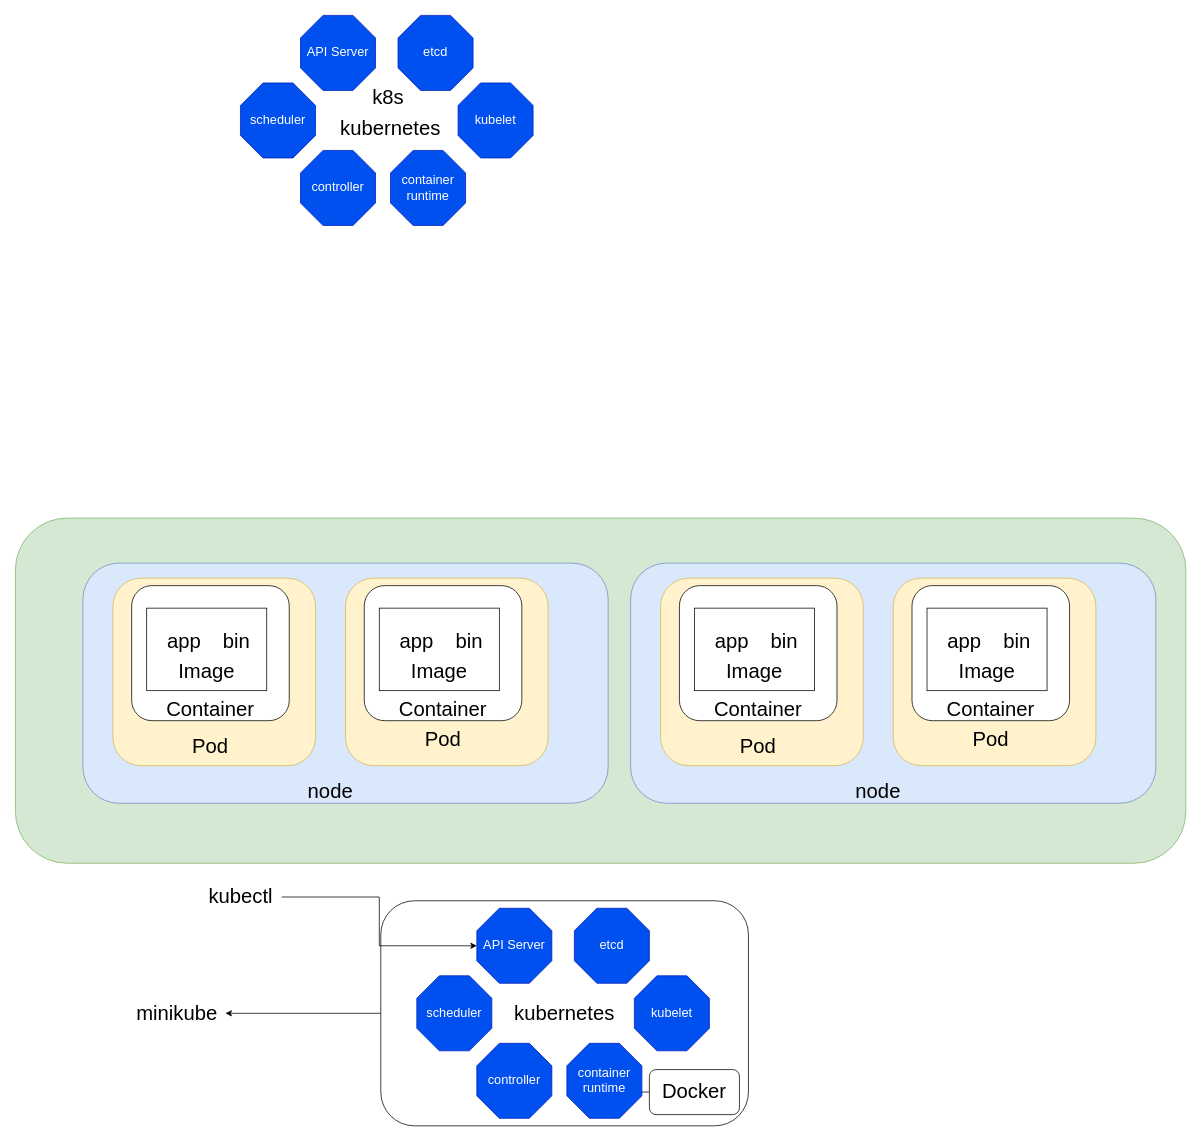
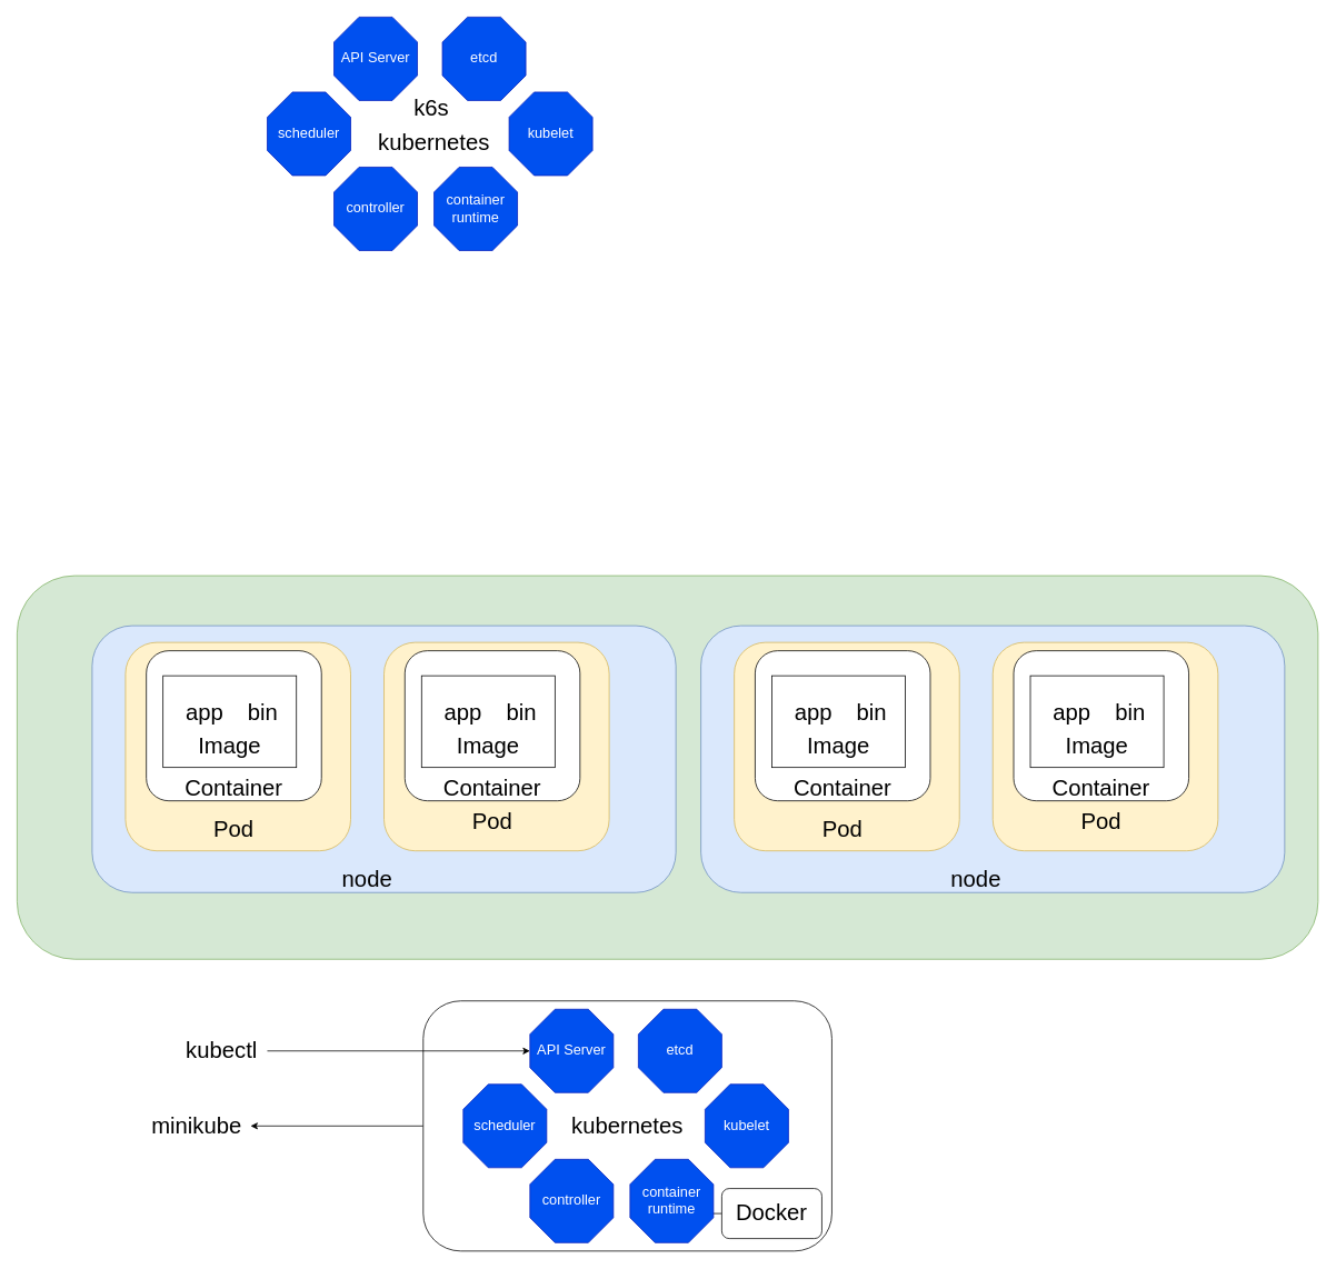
  <mxCell id="0" />
  <mxCell id="1" parent="0" />
  <mxCell id="2" style="edgeStyle=orthogonalEdgeStyle;rounded=0;orthogonalLoop=1;jettySize=auto;html=1;fontSize=27;" edge="1" parent="1" source="3" target="59"><mxGeometry relative="1" as="geometry" /></mxCell>
  <mxCell id="3" value="kubernetes" style="rounded=1;whiteSpace=wrap;html=1;fontSize=27;" vertex="1" parent="1"><mxGeometry x="507" y="1200" width="490" height="300" as="geometry" /></mxCell>
  <mxCell id="4" value="" style="rounded=1;whiteSpace=wrap;html=1;fontSize=27;fillColor=#d5e8d4;strokeColor=#82b366;" vertex="1" parent="1"><mxGeometry x="20" y="690" width="1560" height="460" as="geometry" /></mxCell>
  <mxCell id="5" value="API Server" style="whiteSpace=wrap;html=1;shape=mxgraph.basic.octagon2;align=center;verticalAlign=middle;dx=15;fillColor=#0050ef;fontColor=#ffffff;strokeColor=#001DBC;fontSize=17;" parent="1" vertex="1"><mxGeometry x="400" y="20" width="100" height="100" as="geometry" /></mxCell>
  <mxCell id="6" value="etcd" style="whiteSpace=wrap;html=1;shape=mxgraph.basic.octagon2;align=center;verticalAlign=middle;dx=15;fillColor=#0050ef;fontColor=#ffffff;strokeColor=#001DBC;fontSize=17;" parent="1" vertex="1"><mxGeometry x="530" y="20" width="100" height="100" as="geometry" /></mxCell>
  <mxCell id="7" value="kubelet" style="whiteSpace=wrap;html=1;shape=mxgraph.basic.octagon2;align=center;verticalAlign=middle;dx=15;fillColor=#0050ef;fontColor=#ffffff;strokeColor=#001DBC;fontSize=17;" parent="1" vertex="1"><mxGeometry x="610" y="110" width="100" height="100" as="geometry" /></mxCell>
  <mxCell id="8" value="container runtime" style="whiteSpace=wrap;html=1;shape=mxgraph.basic.octagon2;align=center;verticalAlign=middle;dx=15;fillColor=#0050ef;fontColor=#ffffff;strokeColor=#001DBC;fontSize=17;" parent="1" vertex="1"><mxGeometry x="520" y="200" width="100" height="100" as="geometry" /></mxCell>
  <mxCell id="9" value="controller" style="whiteSpace=wrap;html=1;shape=mxgraph.basic.octagon2;align=center;verticalAlign=middle;dx=15;fillColor=#0050ef;fontColor=#ffffff;strokeColor=#001DBC;fontSize=17;" parent="1" vertex="1"><mxGeometry x="400" y="200" width="100" height="100" as="geometry" /></mxCell>
  <mxCell id="10" value="scheduler" style="whiteSpace=wrap;html=1;shape=mxgraph.basic.octagon2;align=center;verticalAlign=middle;dx=15;fillColor=#0050ef;fontColor=#ffffff;strokeColor=#001DBC;fontSize=17;" parent="1" vertex="1"><mxGeometry x="320" y="110" width="100" height="100" as="geometry" /></mxCell>
  <mxCell id="11" value="kubernetes" style="text;html=1;strokeColor=none;fillColor=none;align=center;verticalAlign=middle;whiteSpace=wrap;rounded=0;fontSize=27;" vertex="1" parent="1"><mxGeometry x="490" y="156" width="60" height="30" as="geometry" /></mxCell>
- <mxCell id="12" value="k8s" style="text;html=1;strokeColor=none;fillColor=none;align=center;verticalAlign=middle;whiteSpace=wrap;rounded=0;fontSize=27;" vertex="1" parent="1"><mxGeometry x="484" y="115" width="66" height="30" as="geometry" /></mxCell>
+ <mxCell id="12" value="k6s" style="text;html=1;strokeColor=none;fillColor=none;align=center;verticalAlign=middle;whiteSpace=wrap;rounded=0;fontSize=27;" vertex="1" parent="1"><mxGeometry x="484" y="115" width="66" height="30" as="geometry" /></mxCell>
  <mxCell id="13" value="" style="group" vertex="1" connectable="0" parent="1"><mxGeometry x="110" y="750" width="700" height="320" as="geometry" /></mxCell>
  <mxCell id="14" value="" style="rounded=1;whiteSpace=wrap;html=1;fontSize=27;fillColor=#dae8fc;strokeColor=#6c8ebf;" vertex="1" parent="13"><mxGeometry width="700" height="320" as="geometry" /></mxCell>
  <mxCell id="15" value="node" style="text;html=1;strokeColor=none;fillColor=none;align=center;verticalAlign=middle;whiteSpace=wrap;rounded=0;fontSize=27;" vertex="1" parent="13"><mxGeometry x="300" y="290" width="60" height="30" as="geometry" /></mxCell>
  <mxCell id="16" value="" style="rounded=1;whiteSpace=wrap;html=1;fontSize=27;fillColor=#fff2cc;strokeColor=#d6b656;" vertex="1" parent="13"><mxGeometry x="40" y="20" width="270" height="250" as="geometry" /></mxCell>
  <mxCell id="17" value="" style="rounded=1;whiteSpace=wrap;html=1;fontSize=27;" vertex="1" parent="13"><mxGeometry x="65" y="30" width="210" height="180" as="geometry" /></mxCell>
  <mxCell id="18" value="" style="rounded=0;whiteSpace=wrap;html=1;fontSize=27;" vertex="1" parent="13"><mxGeometry x="85" y="60" width="160" height="110" as="geometry" /></mxCell>
  <mxCell id="19" value="Image" style="text;html=1;strokeColor=none;fillColor=none;align=center;verticalAlign=middle;whiteSpace=wrap;rounded=0;fontSize=27;" vertex="1" parent="13"><mxGeometry x="135" y="130" width="60" height="30" as="geometry" /></mxCell>
  <mxCell id="20" value="app" style="text;html=1;strokeColor=none;fillColor=none;align=center;verticalAlign=middle;whiteSpace=wrap;rounded=0;fontSize=27;" vertex="1" parent="13"><mxGeometry x="105" y="90" width="60" height="30" as="geometry" /></mxCell>
  <mxCell id="21" value="bin" style="text;html=1;strokeColor=none;fillColor=none;align=center;verticalAlign=middle;whiteSpace=wrap;rounded=0;fontSize=27;" vertex="1" parent="13"><mxGeometry x="175" y="90" width="60" height="30" as="geometry" /></mxCell>
  <mxCell id="22" value="Container" style="text;html=1;strokeColor=none;fillColor=none;align=center;verticalAlign=middle;whiteSpace=wrap;rounded=0;fontSize=27;" vertex="1" parent="13"><mxGeometry x="140" y="180" width="60" height="30" as="geometry" /></mxCell>
  <mxCell id="23" value="Pod" style="text;html=1;strokeColor=none;fillColor=none;align=center;verticalAlign=middle;whiteSpace=wrap;rounded=0;fontSize=27;" vertex="1" parent="13"><mxGeometry x="140" y="230" width="60" height="30" as="geometry" /></mxCell>
  <mxCell id="24" value="" style="rounded=1;whiteSpace=wrap;html=1;fontSize=27;fillColor=#fff2cc;strokeColor=#d6b656;" vertex="1" parent="13"><mxGeometry x="350" y="20" width="270" height="250" as="geometry" /></mxCell>
  <mxCell id="25" value="" style="rounded=1;whiteSpace=wrap;html=1;fontSize=27;" vertex="1" parent="13"><mxGeometry x="375" y="30" width="210" height="180" as="geometry" /></mxCell>
  <mxCell id="26" value="" style="rounded=0;whiteSpace=wrap;html=1;fontSize=27;" vertex="1" parent="13"><mxGeometry x="395" y="60" width="160" height="110" as="geometry" /></mxCell>
  <mxCell id="27" value="Image" style="text;html=1;strokeColor=none;fillColor=none;align=center;verticalAlign=middle;whiteSpace=wrap;rounded=0;fontSize=27;" vertex="1" parent="13"><mxGeometry x="445" y="130" width="60" height="30" as="geometry" /></mxCell>
  <mxCell id="28" value="app" style="text;html=1;strokeColor=none;fillColor=none;align=center;verticalAlign=middle;whiteSpace=wrap;rounded=0;fontSize=27;" vertex="1" parent="13"><mxGeometry x="415" y="90" width="60" height="30" as="geometry" /></mxCell>
  <mxCell id="29" value="bin" style="text;html=1;strokeColor=none;fillColor=none;align=center;verticalAlign=middle;whiteSpace=wrap;rounded=0;fontSize=27;" vertex="1" parent="13"><mxGeometry x="485" y="90" width="60" height="30" as="geometry" /></mxCell>
  <mxCell id="30" value="Container" style="text;html=1;strokeColor=none;fillColor=none;align=center;verticalAlign=middle;whiteSpace=wrap;rounded=0;fontSize=27;" vertex="1" parent="13"><mxGeometry x="450" y="180" width="60" height="30" as="geometry" /></mxCell>
  <mxCell id="31" value="Pod" style="text;html=1;strokeColor=none;fillColor=none;align=center;verticalAlign=middle;whiteSpace=wrap;rounded=0;fontSize=27;" vertex="1" parent="13"><mxGeometry x="450" y="220" width="60" height="30" as="geometry" /></mxCell>
  <mxCell id="32" value="" style="group" vertex="1" connectable="0" parent="1"><mxGeometry x="840" y="750" width="700" height="320" as="geometry" /></mxCell>
  <mxCell id="33" value="" style="rounded=1;whiteSpace=wrap;html=1;fontSize=27;fillColor=#dae8fc;strokeColor=#6c8ebf;" vertex="1" parent="32"><mxGeometry width="700" height="320" as="geometry" /></mxCell>
  <mxCell id="34" value="node" style="text;html=1;strokeColor=none;fillColor=none;align=center;verticalAlign=middle;whiteSpace=wrap;rounded=0;fontSize=27;" vertex="1" parent="32"><mxGeometry x="300" y="290" width="60" height="30" as="geometry" /></mxCell>
  <mxCell id="35" value="" style="rounded=1;whiteSpace=wrap;html=1;fontSize=27;fillColor=#fff2cc;strokeColor=#d6b656;" vertex="1" parent="32"><mxGeometry x="40" y="20" width="270" height="250" as="geometry" /></mxCell>
  <mxCell id="36" value="" style="rounded=1;whiteSpace=wrap;html=1;fontSize=27;" vertex="1" parent="32"><mxGeometry x="65" y="30" width="210" height="180" as="geometry" /></mxCell>
  <mxCell id="37" value="" style="rounded=0;whiteSpace=wrap;html=1;fontSize=27;" vertex="1" parent="32"><mxGeometry x="85" y="60" width="160" height="110" as="geometry" /></mxCell>
  <mxCell id="38" value="Image" style="text;html=1;strokeColor=none;fillColor=none;align=center;verticalAlign=middle;whiteSpace=wrap;rounded=0;fontSize=27;" vertex="1" parent="32"><mxGeometry x="135" y="130" width="60" height="30" as="geometry" /></mxCell>
  <mxCell id="39" value="app" style="text;html=1;strokeColor=none;fillColor=none;align=center;verticalAlign=middle;whiteSpace=wrap;rounded=0;fontSize=27;" vertex="1" parent="32"><mxGeometry x="105" y="90" width="60" height="30" as="geometry" /></mxCell>
  <mxCell id="40" value="bin" style="text;html=1;strokeColor=none;fillColor=none;align=center;verticalAlign=middle;whiteSpace=wrap;rounded=0;fontSize=27;" vertex="1" parent="32"><mxGeometry x="175" y="90" width="60" height="30" as="geometry" /></mxCell>
  <mxCell id="41" value="Container" style="text;html=1;strokeColor=none;fillColor=none;align=center;verticalAlign=middle;whiteSpace=wrap;rounded=0;fontSize=27;" vertex="1" parent="32"><mxGeometry x="140" y="180" width="60" height="30" as="geometry" /></mxCell>
  <mxCell id="42" value="Pod" style="text;html=1;strokeColor=none;fillColor=none;align=center;verticalAlign=middle;whiteSpace=wrap;rounded=0;fontSize=27;" vertex="1" parent="32"><mxGeometry x="140" y="230" width="60" height="30" as="geometry" /></mxCell>
  <mxCell id="43" value="" style="rounded=1;whiteSpace=wrap;html=1;fontSize=27;fillColor=#fff2cc;strokeColor=#d6b656;" vertex="1" parent="32"><mxGeometry x="350" y="20" width="270" height="250" as="geometry" /></mxCell>
  <mxCell id="44" value="" style="rounded=1;whiteSpace=wrap;html=1;fontSize=27;" vertex="1" parent="32"><mxGeometry x="375" y="30" width="210" height="180" as="geometry" /></mxCell>
  <mxCell id="45" value="" style="rounded=0;whiteSpace=wrap;html=1;fontSize=27;" vertex="1" parent="32"><mxGeometry x="395" y="60" width="160" height="110" as="geometry" /></mxCell>
  <mxCell id="46" value="Image" style="text;html=1;strokeColor=none;fillColor=none;align=center;verticalAlign=middle;whiteSpace=wrap;rounded=0;fontSize=27;" vertex="1" parent="32"><mxGeometry x="445" y="130" width="60" height="30" as="geometry" /></mxCell>
  <mxCell id="47" value="app" style="text;html=1;strokeColor=none;fillColor=none;align=center;verticalAlign=middle;whiteSpace=wrap;rounded=0;fontSize=27;" vertex="1" parent="32"><mxGeometry x="415" y="90" width="60" height="30" as="geometry" /></mxCell>
  <mxCell id="48" value="bin" style="text;html=1;strokeColor=none;fillColor=none;align=center;verticalAlign=middle;whiteSpace=wrap;rounded=0;fontSize=27;" vertex="1" parent="32"><mxGeometry x="485" y="90" width="60" height="30" as="geometry" /></mxCell>
  <mxCell id="49" value="Container" style="text;html=1;strokeColor=none;fillColor=none;align=center;verticalAlign=middle;whiteSpace=wrap;rounded=0;fontSize=27;" vertex="1" parent="32"><mxGeometry x="450" y="180" width="60" height="30" as="geometry" /></mxCell>
  <mxCell id="50" value="Pod" style="text;html=1;strokeColor=none;fillColor=none;align=center;verticalAlign=middle;whiteSpace=wrap;rounded=0;fontSize=27;" vertex="1" parent="32"><mxGeometry x="450" y="220" width="60" height="30" as="geometry" /></mxCell>
  <mxCell id="51" style="edgeStyle=orthogonalEdgeStyle;rounded=0;orthogonalLoop=1;jettySize=auto;html=1;fontSize=27;" edge="1" parent="1" source="52" target="56"><mxGeometry relative="1" as="geometry" /></mxCell>
  <mxCell id="52" value="Docker" style="rounded=1;whiteSpace=wrap;html=1;fontSize=27;" vertex="1" parent="1"><mxGeometry x="865" y="1425" width="120" height="60" as="geometry" /></mxCell>
  <mxCell id="53" value="API Server" style="whiteSpace=wrap;html=1;shape=mxgraph.basic.octagon2;align=center;verticalAlign=middle;dx=15;fillColor=#0050ef;fontColor=#ffffff;strokeColor=#001DBC;fontSize=17;" vertex="1" parent="1"><mxGeometry x="635" y="1210" width="100" height="100" as="geometry" /></mxCell>
  <mxCell id="54" value="etcd" style="whiteSpace=wrap;html=1;shape=mxgraph.basic.octagon2;align=center;verticalAlign=middle;dx=15;fillColor=#0050ef;fontColor=#ffffff;strokeColor=#001DBC;fontSize=17;" vertex="1" parent="1"><mxGeometry x="765" y="1210" width="100" height="100" as="geometry" /></mxCell>
  <mxCell id="55" value="kubelet" style="whiteSpace=wrap;html=1;shape=mxgraph.basic.octagon2;align=center;verticalAlign=middle;dx=15;fillColor=#0050ef;fontColor=#ffffff;strokeColor=#001DBC;fontSize=17;" vertex="1" parent="1"><mxGeometry x="845" y="1300" width="100" height="100" as="geometry" /></mxCell>
  <mxCell id="56" value="container runtime" style="whiteSpace=wrap;html=1;shape=mxgraph.basic.octagon2;align=center;verticalAlign=middle;dx=15;fillColor=#0050ef;fontColor=#ffffff;strokeColor=#001DBC;fontSize=17;" vertex="1" parent="1"><mxGeometry x="755" y="1390" width="100" height="100" as="geometry" /></mxCell>
  <mxCell id="57" value="controller" style="whiteSpace=wrap;html=1;shape=mxgraph.basic.octagon2;align=center;verticalAlign=middle;dx=15;fillColor=#0050ef;fontColor=#ffffff;strokeColor=#001DBC;fontSize=17;" vertex="1" parent="1"><mxGeometry x="635" y="1390" width="100" height="100" as="geometry" /></mxCell>
  <mxCell id="58" value="scheduler" style="whiteSpace=wrap;html=1;shape=mxgraph.basic.octagon2;align=center;verticalAlign=middle;dx=15;fillColor=#0050ef;fontColor=#ffffff;strokeColor=#001DBC;fontSize=17;" vertex="1" parent="1"><mxGeometry x="555" y="1300" width="100" height="100" as="geometry" /></mxCell>
  <mxCell id="59" value="minikube" style="text;html=1;align=center;verticalAlign=middle;resizable=0;points=[];autosize=1;strokeColor=none;fillColor=none;fontSize=27;" vertex="1" parent="1"><mxGeometry y="1325" width="130" height="50" as="geometry" x="170" /></mxCell>
  <mxCell id="60" style="edgeStyle=orthogonalEdgeStyle;rounded=0;orthogonalLoop=1;jettySize=auto;html=1;fontSize=27;" edge="1" parent="1" source="61" target="53"><mxGeometry relative="1" as="geometry" /></mxCell>
- <mxCell id="61" value="kubectl" style="text;html=1;align=center;verticalAlign=middle;resizable=0;points=[];autosize=1;strokeColor=none;fillColor=none;fontSize=27;" vertex="1" parent="1"><mxGeometry x="265" y="1170" width="110" height="50" as="geometry" /></mxCell>
+ <mxCell id="61" value="kubectl" style="text;html=1;align=center;verticalAlign=middle;resizable=0;points=[];autosize=1;strokeColor=none;fillColor=none;fontSize=27;" vertex="1" parent="1"><mxGeometry x="210" y="1235" width="110" height="50" as="geometry" /></mxCell>
